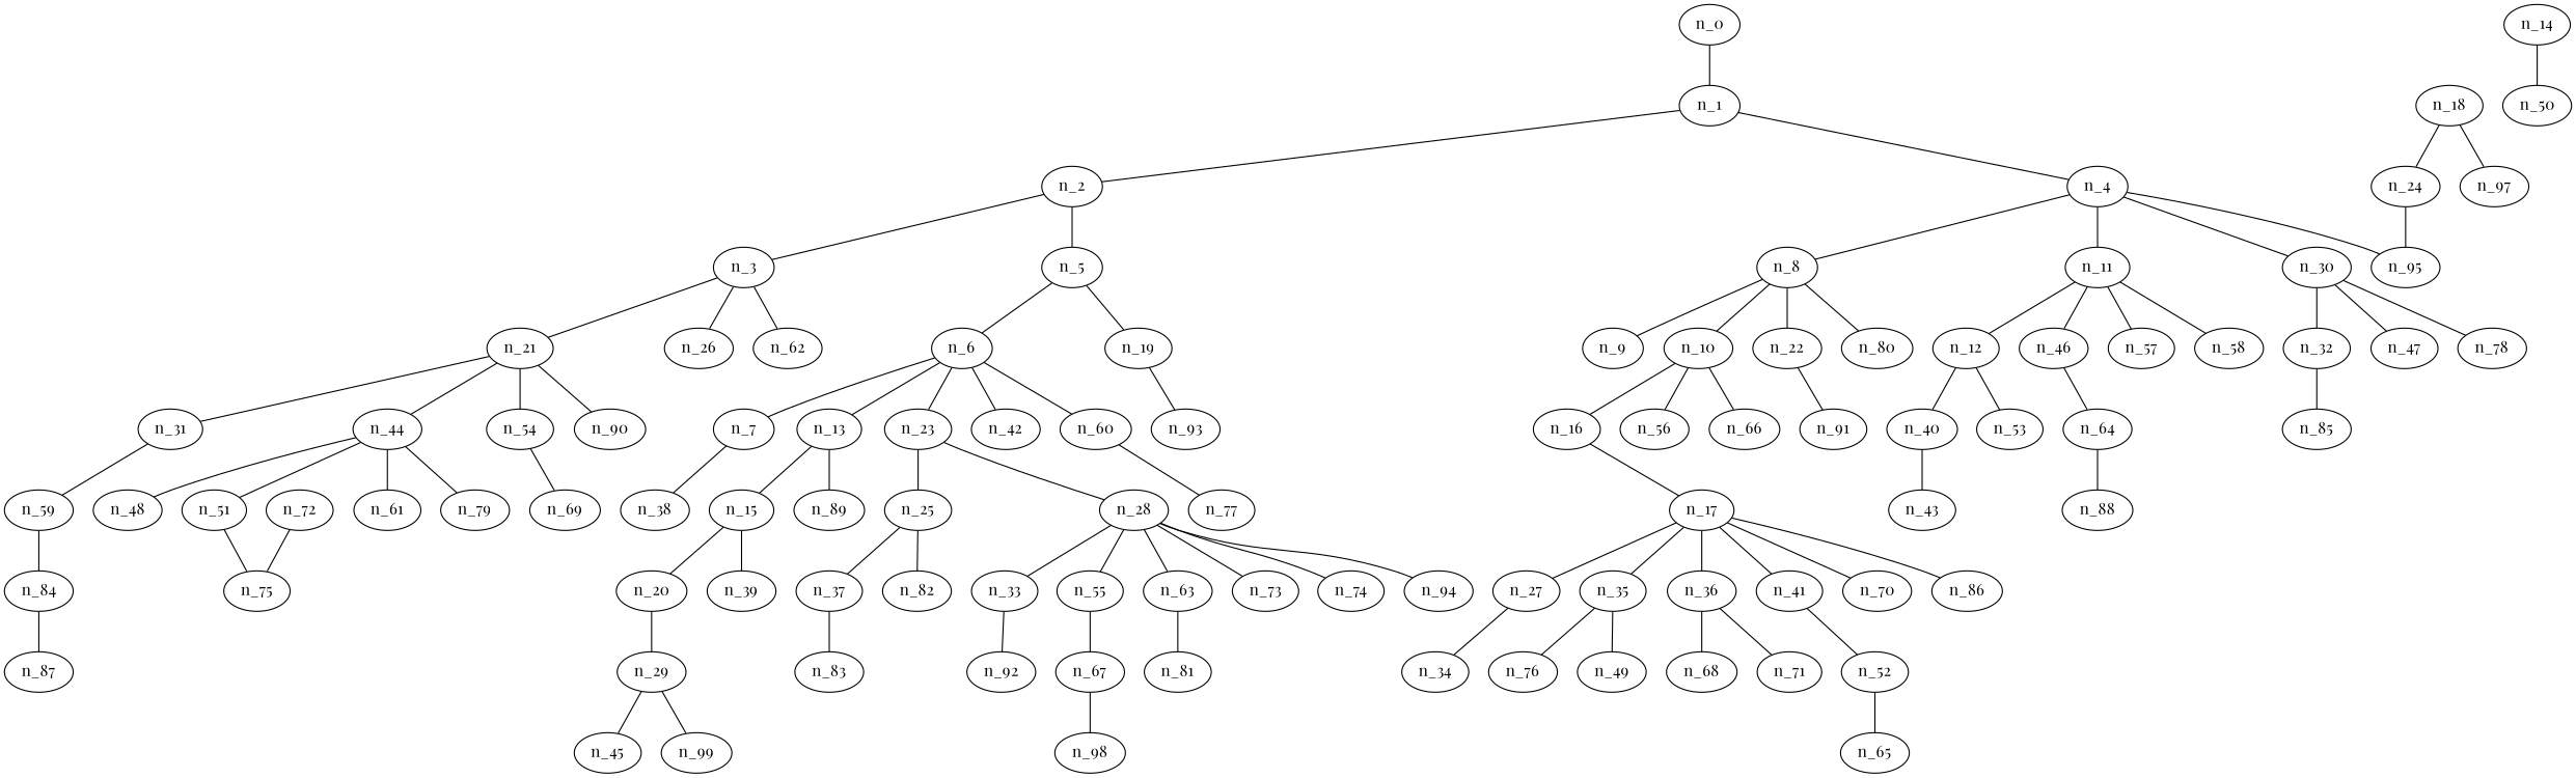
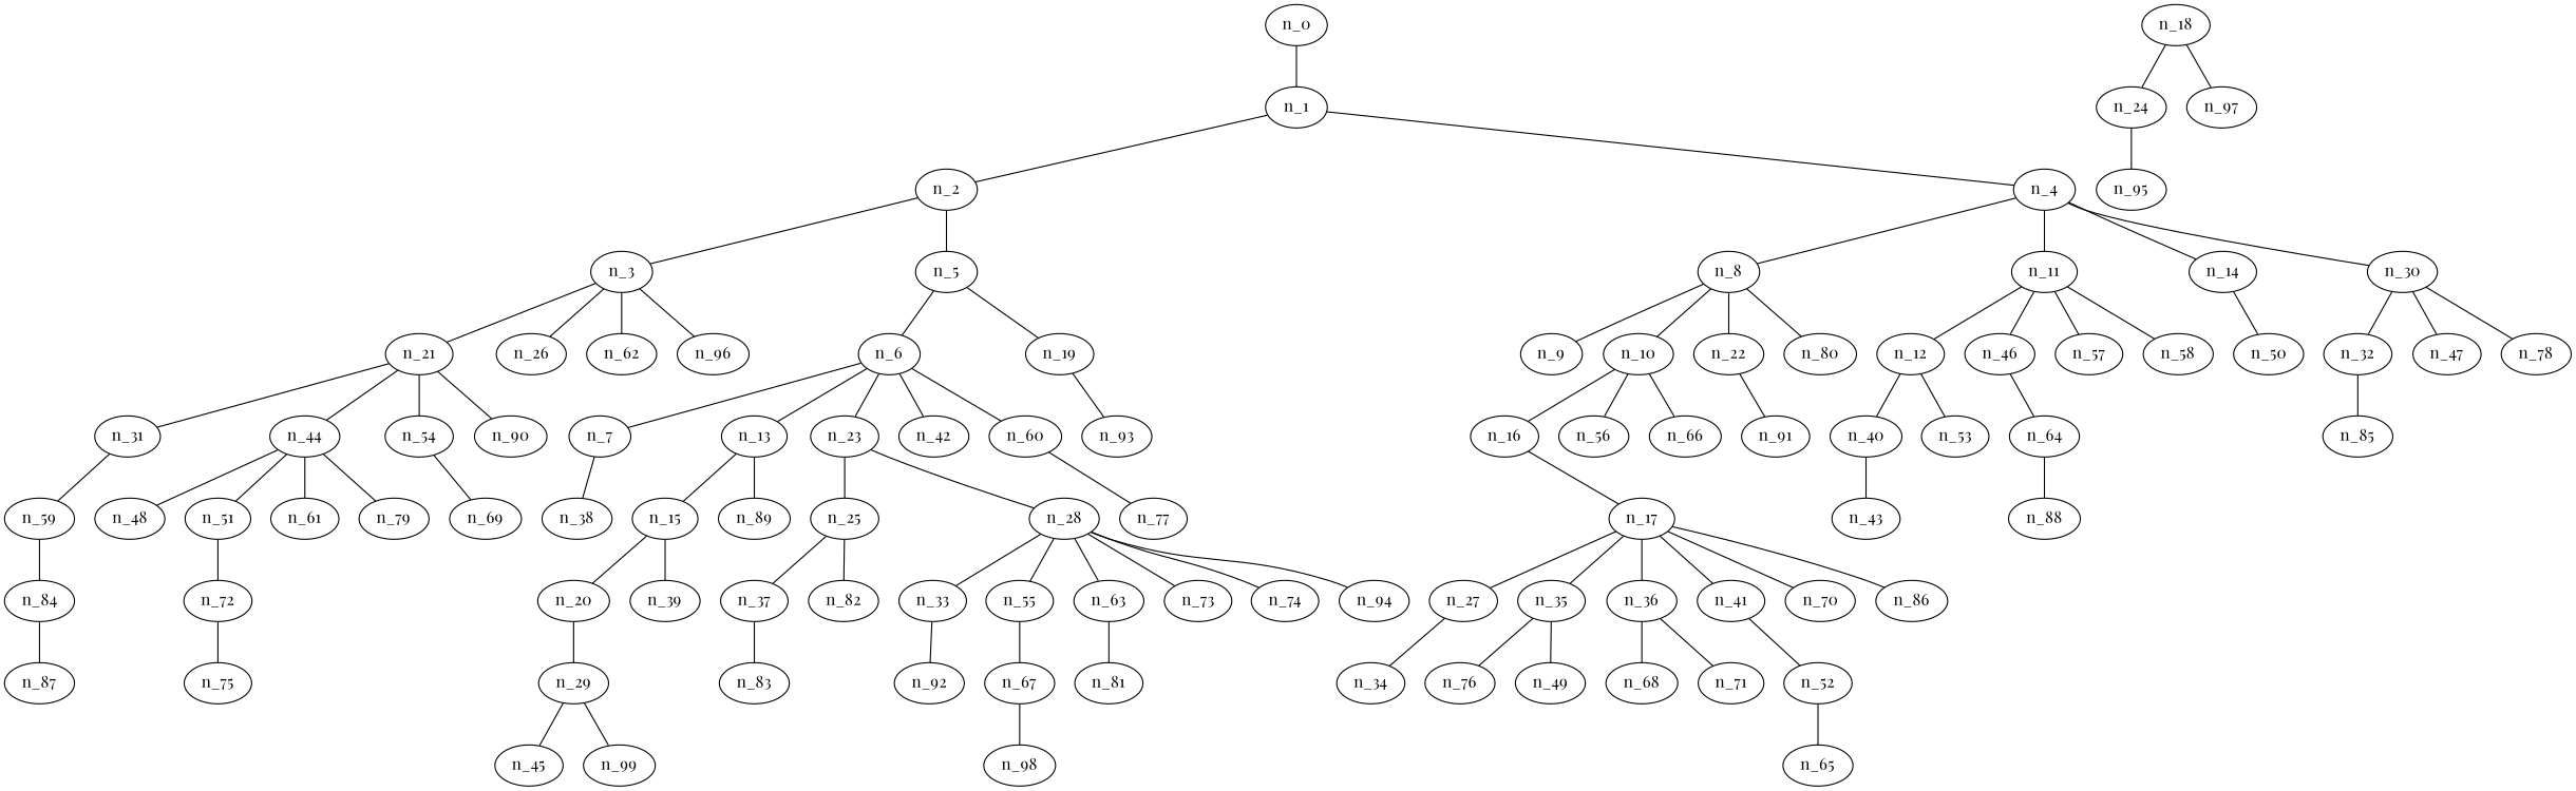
  graph {
    fontname="Playfair Display"
    node [fontname="Playfair Display"]
    edge [fontname="Playfair Display"]
    n_0
    n_1
    n_2
    n_4
    n_3
    n_5
    n_8
    n_11
    n_14
    n_30
    n_21
    n_26
    n_62
+   n_96
    n_6
    n_19
    n_31
    n_44
    n_54
    n_90
    n_59
    n_48
    n_51
    n_61
    n_79
    n_69
    n_84
    n_87
    n_72
    n_75
    n_7
    n_13
    n_23
    n_42
    n_60
    n_93
    n_38
    n_15
    n_89
    n_18
    n_24
    n_97
    n_25
    n_28
    n_77
    n_20
    n_39
    n_29
    n_45
    n_99
    n_95
    n_37
    n_82
    n_33
    n_55
    n_63
    n_73
    n_74
    n_94
    n_83
    n_92
    n_67
    n_81
    n_98
    n_9
    n_10
    n_22
    n_80
    n_12
    n_46
    n_57
    n_58
    n_50
    n_32
    n_47
    n_78
    n_16
    n_56
    n_66
    n_91
    n_17
    n_27
    n_35
    n_36
    n_41
    n_70
    n_86
    n_34
    n_76
    n_49
    n_68
    n_71
    n_52
    n_65
    n_40
    n_53
    n_64
    n_43
    n_88
    n_85
    n_0 -- n_1
    n_1 -- n_2
    n_1 -- n_4
    n_2 -- n_3
    n_2 -- n_5
    n_4 -- n_8
    n_4 -- n_11
-   n_4 -- n_95
+   n_4 -- n_14
    n_4 -- n_30
    n_3 -- n_21
    n_3 -- n_26
    n_3 -- n_62
+   n_3 -- n_96
    n_5 -- n_6
    n_5 -- n_19
    n_8 -- n_9
    n_8 -- n_10
    n_8 -- n_22
    n_8 -- n_80
    n_11 -- n_12
    n_11 -- n_46
    n_11 -- n_57
    n_11 -- n_58
    n_14 -- n_50
    n_30 -- n_32
    n_30 -- n_47
    n_30 -- n_78
    n_21 -- n_31
    n_21 -- n_44
    n_21 -- n_54
    n_21 -- n_90
    n_6 -- n_7
    n_6 -- n_13
    n_6 -- n_23
    n_6 -- n_42
    n_6 -- n_60
    n_19 -- n_93
    n_31 -- n_59
    n_44 -- n_48
    n_44 -- n_51
    n_44 -- n_61
    n_44 -- n_79
    n_54 -- n_69
    n_59 -- n_84
-   n_51 -- n_75
+   n_51 -- n_72
    n_84 -- n_87
    n_72 -- n_75
    n_7 -- n_38
    n_13 -- n_15
    n_13 -- n_89
    n_23 -- n_25
    n_23 -- n_28
    n_60 -- n_77
    n_15 -- n_20
    n_15 -- n_39
    n_18 -- n_24
    n_18 -- n_97
    n_24 -- n_95
    n_25 -- n_37
    n_25 -- n_82
    n_28 -- n_33
    n_28 -- n_55
    n_28 -- n_63
    n_28 -- n_73
    n_28 -- n_74
    n_28 -- n_94
    n_20 -- n_29
    n_29 -- n_45
    n_29 -- n_99
    n_37 -- n_83
    n_33 -- n_92
    n_55 -- n_67
    n_63 -- n_81
    n_67 -- n_98
    n_10 -- n_16
    n_10 -- n_56
    n_10 -- n_66
    n_22 -- n_91
    n_12 -- n_40
    n_12 -- n_53
    n_46 -- n_64
    n_32 -- n_85
    n_16 -- n_17
    n_17 -- n_27
    n_17 -- n_35
    n_17 -- n_36
    n_17 -- n_41
    n_17 -- n_70
    n_17 -- n_86
    n_27 -- n_34
    n_35 -- n_76
    n_35 -- n_49
    n_36 -- n_68
    n_36 -- n_71
    n_41 -- n_52
    n_52 -- n_65
    n_40 -- n_43
    n_64 -- n_88
  }
